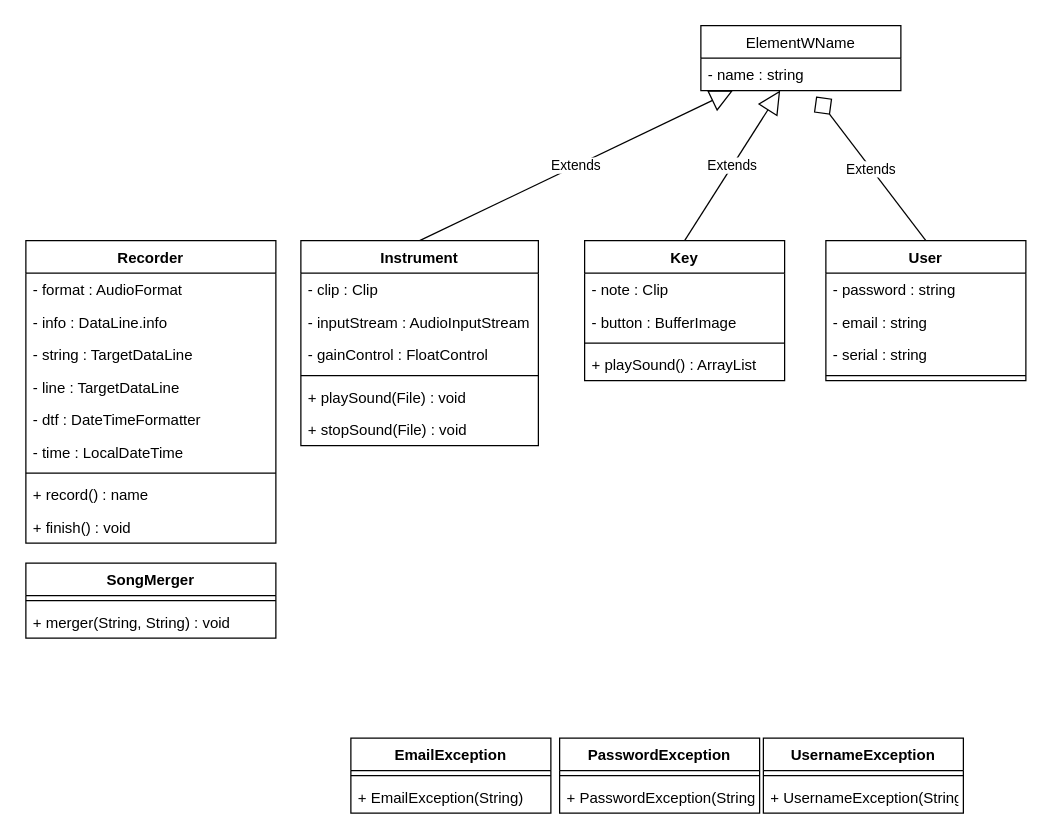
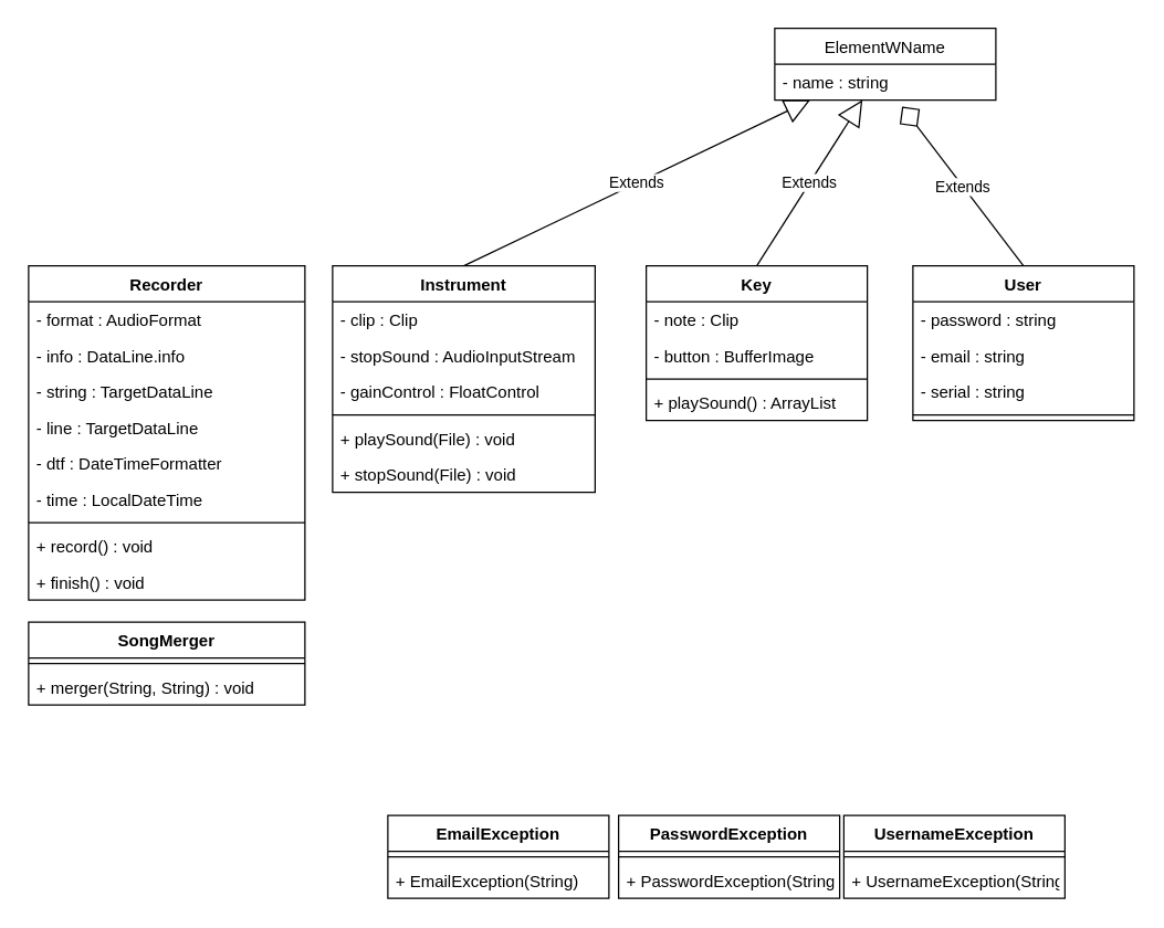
  <mxCell id="0" />
  <mxCell id="1" parent="0" />
  <mxCell id="2" value="ElementWName" style="swimlane;fontStyle=0;childLayout=stackLayout;horizontal=1;startSize=26;fillColor=none;horizontalStack=0;resizeParent=1;resizeParentMax=0;resizeLast=0;collapsible=1;marginBottom=0;" parent="1" vertex="1"><mxGeometry x="560" y="20" width="160" height="52" as="geometry" /></mxCell>
  <mxCell id="3" value="- name : string" style="text;strokeColor=none;fillColor=none;align=left;verticalAlign=top;spacingLeft=4;spacingRight=4;overflow=hidden;rotatable=0;points=[[0,0.5],[1,0.5]];portConstraint=eastwest;" parent="2" vertex="1"><mxGeometry y="26" width="160" height="26" as="geometry" /></mxCell>
  <mxCell id="4" value="Extends" style="endArrow=block;endSize=16;endFill=0;html=1;rounded=0;exitX=0.5;exitY=0;exitDx=0;exitDy=0;" parent="1" source="16" target="2" edge="1"><mxGeometry width="160" relative="1" as="geometry"><mxPoint x="547.04" y="160.988" as="sourcePoint" /><mxPoint x="720" y="430" as="targetPoint" /></mxGeometry></mxCell>
  <mxCell id="5" value="Extends" style="endArrow=block;endSize=16;endFill=0;html=1;rounded=0;exitX=0.5;exitY=0;exitDx=0;exitDy=0;" parent="1" source="21" target="2" edge="1"><mxGeometry width="160" relative="1" as="geometry"><mxPoint x="352" y="158.024" as="sourcePoint" /><mxPoint x="510" y="370" as="targetPoint" /></mxGeometry></mxCell>
  <mxCell id="6" value="Recorder" style="swimlane;fontStyle=1;align=center;verticalAlign=top;childLayout=stackLayout;horizontal=1;startSize=26;horizontalStack=0;resizeParent=1;resizeParentMax=0;resizeLast=0;collapsible=1;marginBottom=0;" parent="1" vertex="1"><mxGeometry x="20" y="192" width="200" height="242" as="geometry" /></mxCell>
  <mxCell id="7" value="- format : AudioFormat" style="text;strokeColor=none;fillColor=none;align=left;verticalAlign=top;spacingLeft=4;spacingRight=4;overflow=hidden;rotatable=0;points=[[0,0.5],[1,0.5]];portConstraint=eastwest;" parent="6" vertex="1"><mxGeometry y="26" width="200" height="26" as="geometry" /></mxCell>
  <mxCell id="8" value="- info : DataLine.info" style="text;strokeColor=none;fillColor=none;align=left;verticalAlign=top;spacingLeft=4;spacingRight=4;overflow=hidden;rotatable=0;points=[[0,0.5],[1,0.5]];portConstraint=eastwest;" parent="6" vertex="1"><mxGeometry y="52" width="200" height="26" as="geometry" /></mxCell>
  <mxCell id="9" value="- string : TargetDataLine" style="text;strokeColor=none;fillColor=none;align=left;verticalAlign=top;spacingLeft=4;spacingRight=4;overflow=hidden;rotatable=0;points=[[0,0.5],[1,0.5]];portConstraint=eastwest;" vertex="1" parent="6"><mxGeometry y="78" width="200" height="26" as="geometry" /></mxCell>
  <mxCell id="10" value="- line : TargetDataLine" style="text;strokeColor=none;fillColor=none;align=left;verticalAlign=top;spacingLeft=4;spacingRight=4;overflow=hidden;rotatable=0;points=[[0,0.5],[1,0.5]];portConstraint=eastwest;" parent="6" vertex="1"><mxGeometry y="104" width="200" height="26" as="geometry" /></mxCell>
  <mxCell id="11" value="- dtf : DateTimeFormatter" style="text;strokeColor=none;fillColor=none;align=left;verticalAlign=top;spacingLeft=4;spacingRight=4;overflow=hidden;rotatable=0;points=[[0,0.5],[1,0.5]];portConstraint=eastwest;" vertex="1" parent="6"><mxGeometry y="130" width="200" height="26" as="geometry" /></mxCell>
  <mxCell id="12" value="- time : LocalDateTime" style="text;strokeColor=none;fillColor=none;align=left;verticalAlign=top;spacingLeft=4;spacingRight=4;overflow=hidden;rotatable=0;points=[[0,0.5],[1,0.5]];portConstraint=eastwest;" vertex="1" parent="6"><mxGeometry y="156" width="200" height="26" as="geometry" /></mxCell>
  <mxCell id="13" value="" style="line;strokeWidth=1;fillColor=none;align=left;verticalAlign=middle;spacingTop=-1;spacingLeft=3;spacingRight=3;rotatable=0;labelPosition=right;points=[];portConstraint=eastwest;" parent="6" vertex="1"><mxGeometry y="182" width="200" height="8" as="geometry" /></mxCell>
- <mxCell id="14" value="+ record() : name" style="text;strokeColor=none;fillColor=none;align=left;verticalAlign=top;spacingLeft=4;spacingRight=4;overflow=hidden;rotatable=0;points=[[0,0.5],[1,0.5]];portConstraint=eastwest;" parent="6" vertex="1"><mxGeometry y="190" width="200" height="26" as="geometry" /></mxCell>
+ <mxCell id="14" value="+ record() : void" style="text;strokeColor=none;fillColor=none;align=left;verticalAlign=top;spacingLeft=4;spacingRight=4;overflow=hidden;rotatable=0;points=[[0,0.5],[1,0.5]];portConstraint=eastwest;" parent="6" vertex="1"><mxGeometry y="190" width="200" height="26" as="geometry" /></mxCell>
  <mxCell id="15" value="+ finish() : void" style="text;strokeColor=none;fillColor=none;align=left;verticalAlign=top;spacingLeft=4;spacingRight=4;overflow=hidden;rotatable=0;points=[[0,0.5],[1,0.5]];portConstraint=eastwest;" parent="6" vertex="1"><mxGeometry y="216" width="200" height="26" as="geometry" /></mxCell>
  <mxCell id="16" value="Key" style="swimlane;fontStyle=1;align=center;verticalAlign=top;childLayout=stackLayout;horizontal=1;startSize=26;horizontalStack=0;resizeParent=1;resizeParentMax=0;resizeLast=0;collapsible=1;marginBottom=0;" parent="1" vertex="1"><mxGeometry x="467" y="192" width="160" height="112" as="geometry" /></mxCell>
  <mxCell id="17" value="- note : Clip" style="text;strokeColor=none;fillColor=none;align=left;verticalAlign=top;spacingLeft=4;spacingRight=4;overflow=hidden;rotatable=0;points=[[0,0.5],[1,0.5]];portConstraint=eastwest;" parent="16" vertex="1"><mxGeometry y="26" width="160" height="26" as="geometry" /></mxCell>
  <mxCell id="18" value="- button : BufferImage" style="text;strokeColor=none;fillColor=none;align=left;verticalAlign=top;spacingLeft=4;spacingRight=4;overflow=hidden;rotatable=0;points=[[0,0.5],[1,0.5]];portConstraint=eastwest;" parent="16" vertex="1"><mxGeometry y="52" width="160" height="26" as="geometry" /></mxCell>
  <mxCell id="19" value="" style="line;strokeWidth=1;fillColor=none;align=left;verticalAlign=middle;spacingTop=-1;spacingLeft=3;spacingRight=3;rotatable=0;labelPosition=right;points=[];portConstraint=eastwest;" parent="16" vertex="1"><mxGeometry y="78" width="160" height="8" as="geometry" /></mxCell>
  <mxCell id="20" value="+ playSound() : ArrayList" style="text;strokeColor=none;fillColor=none;align=left;verticalAlign=top;spacingLeft=4;spacingRight=4;overflow=hidden;rotatable=0;points=[[0,0.5],[1,0.5]];portConstraint=eastwest;" parent="16" vertex="1"><mxGeometry y="86" width="160" height="26" as="geometry" /></mxCell>
  <mxCell id="21" value="Instrument" style="swimlane;fontStyle=1;align=center;verticalAlign=top;childLayout=stackLayout;horizontal=1;startSize=26;horizontalStack=0;resizeParent=1;resizeParentMax=0;resizeLast=0;collapsible=1;marginBottom=0;" parent="1" vertex="1"><mxGeometry x="240" y="192" width="190" height="164" as="geometry" /></mxCell>
  <mxCell id="22" value="- clip : Clip" style="text;strokeColor=none;fillColor=none;align=left;verticalAlign=top;spacingLeft=4;spacingRight=4;overflow=hidden;rotatable=0;points=[[0,0.5],[1,0.5]];portConstraint=eastwest;" parent="21" vertex="1"><mxGeometry y="26" width="190" height="26" as="geometry" /></mxCell>
- <mxCell id="23" value="- inputStream : AudioInputStream" style="text;strokeColor=none;fillColor=none;align=left;verticalAlign=top;spacingLeft=4;spacingRight=4;overflow=hidden;rotatable=0;points=[[0,0.5],[1,0.5]];portConstraint=eastwest;" parent="21" vertex="1"><mxGeometry y="52" width="190" height="26" as="geometry" /></mxCell>
+ <mxCell id="23" value="- stopSound : AudioInputStream" style="text;strokeColor=none;fillColor=none;align=left;verticalAlign=top;spacingLeft=4;spacingRight=4;overflow=hidden;rotatable=0;points=[[0,0.5],[1,0.5]];portConstraint=eastwest;" parent="21" vertex="1"><mxGeometry y="52" width="190" height="26" as="geometry" /></mxCell>
  <mxCell id="24" value="- gainControl : FloatControl" style="text;strokeColor=none;fillColor=none;align=left;verticalAlign=top;spacingLeft=4;spacingRight=4;overflow=hidden;rotatable=0;points=[[0,0.5],[1,0.5]];portConstraint=eastwest;" parent="21" vertex="1"><mxGeometry y="78" width="190" height="26" as="geometry" /></mxCell>
  <mxCell id="25" value="" style="line;strokeWidth=1;fillColor=none;align=left;verticalAlign=middle;spacingTop=-1;spacingLeft=3;spacingRight=3;rotatable=0;labelPosition=right;points=[];portConstraint=eastwest;" parent="21" vertex="1"><mxGeometry y="104" width="190" height="8" as="geometry" /></mxCell>
  <mxCell id="26" value="+ playSound(File) : void" style="text;strokeColor=none;fillColor=none;align=left;verticalAlign=top;spacingLeft=4;spacingRight=4;overflow=hidden;rotatable=0;points=[[0,0.5],[1,0.5]];portConstraint=eastwest;" parent="21" vertex="1"><mxGeometry y="112" width="190" height="26" as="geometry" /></mxCell>
  <mxCell id="27" value="+ stopSound(File) : void" style="text;strokeColor=none;fillColor=none;align=left;verticalAlign=top;spacingLeft=4;spacingRight=4;overflow=hidden;rotatable=0;points=[[0,0.5],[1,0.5]];portConstraint=eastwest;" parent="21" vertex="1"><mxGeometry y="138" width="190" height="26" as="geometry" /></mxCell>
  <mxCell id="28" value="User" style="swimlane;fontStyle=1;align=center;verticalAlign=top;childLayout=stackLayout;horizontal=1;startSize=26;horizontalStack=0;resizeParent=1;resizeParentMax=0;resizeLast=0;collapsible=1;marginBottom=0;" parent="1" vertex="1"><mxGeometry x="660" y="192" width="160" height="112" as="geometry" /></mxCell>
  <mxCell id="29" value="- password : string" style="text;strokeColor=none;fillColor=none;align=left;verticalAlign=top;spacingLeft=4;spacingRight=4;overflow=hidden;rotatable=0;points=[[0,0.5],[1,0.5]];portConstraint=eastwest;" parent="28" vertex="1"><mxGeometry y="26" width="160" height="26" as="geometry" /></mxCell>
  <mxCell id="30" value="- email : string" style="text;strokeColor=none;fillColor=none;align=left;verticalAlign=top;spacingLeft=4;spacingRight=4;overflow=hidden;rotatable=0;points=[[0,0.5],[1,0.5]];portConstraint=eastwest;" parent="28" vertex="1"><mxGeometry y="52" width="160" height="26" as="geometry" /></mxCell>
  <mxCell id="31" value="- serial : string" style="text;strokeColor=none;fillColor=none;align=left;verticalAlign=top;spacingLeft=4;spacingRight=4;overflow=hidden;rotatable=0;points=[[0,0.5],[1,0.5]];portConstraint=eastwest;" parent="28" vertex="1"><mxGeometry y="78" width="160" height="26" as="geometry" /></mxCell>
  <mxCell id="32" value="" style="line;strokeWidth=1;fillColor=none;align=left;verticalAlign=middle;spacingTop=-1;spacingLeft=3;spacingRight=3;rotatable=0;labelPosition=right;points=[];portConstraint=eastwest;" parent="28" vertex="1"><mxGeometry y="104" width="160" height="8" as="geometry" /></mxCell>
  <mxCell id="33" value="Extends" style="endArrow=diamond;endSize=16;endFill=0;html=1;rounded=0;exitX=0.5;exitY=0;exitDx=0;exitDy=0;entryX=0.576;entryY=1.179;entryDx=0;entryDy=0;entryPerimeter=0;" parent="1" source="28" target="3" edge="1"><mxGeometry width="160" relative="1" as="geometry"><mxPoint x="557" y="202" as="sourcePoint" /><mxPoint x="633.438" y="82" as="targetPoint" /></mxGeometry></mxCell>
  <mxCell id="34" value="SongMerger" style="swimlane;fontStyle=1;align=center;verticalAlign=top;childLayout=stackLayout;horizontal=1;startSize=26;horizontalStack=0;resizeParent=1;resizeParentMax=0;resizeLast=0;collapsible=1;marginBottom=0;" parent="1" vertex="1"><mxGeometry x="20" y="450" width="200" height="60" as="geometry" /></mxCell>
  <mxCell id="35" value="" style="line;strokeWidth=1;fillColor=none;align=left;verticalAlign=middle;spacingTop=-1;spacingLeft=3;spacingRight=3;rotatable=0;labelPosition=right;points=[];portConstraint=eastwest;" parent="34" vertex="1"><mxGeometry y="26" width="200" height="8" as="geometry" /></mxCell>
  <mxCell id="36" value="+ merger(String, String) : void" style="text;strokeColor=none;fillColor=none;align=left;verticalAlign=top;spacingLeft=4;spacingRight=4;overflow=hidden;rotatable=0;points=[[0,0.5],[1,0.5]];portConstraint=eastwest;" parent="34" vertex="1"><mxGeometry y="34" width="200" height="26" as="geometry" /></mxCell>
  <mxCell id="37" value="UsernameException" style="swimlane;fontStyle=1;align=center;verticalAlign=top;childLayout=stackLayout;horizontal=1;startSize=26;horizontalStack=0;resizeParent=1;resizeParentMax=0;resizeLast=0;collapsible=1;marginBottom=0;" parent="1" vertex="1"><mxGeometry x="610" y="590" width="160" height="60" as="geometry" /></mxCell>
  <mxCell id="38" value="" style="line;strokeWidth=1;fillColor=none;align=left;verticalAlign=middle;spacingTop=-1;spacingLeft=3;spacingRight=3;rotatable=0;labelPosition=right;points=[];portConstraint=eastwest;" parent="37" vertex="1"><mxGeometry y="26" width="160" height="8" as="geometry" /></mxCell>
  <mxCell id="39" value="+ UsernameException(String)" style="text;strokeColor=none;fillColor=none;align=left;verticalAlign=top;spacingLeft=4;spacingRight=4;overflow=hidden;rotatable=0;points=[[0,0.5],[1,0.5]];portConstraint=eastwest;" parent="37" vertex="1"><mxGeometry y="34" width="160" height="26" as="geometry" /></mxCell>
  <mxCell id="40" value="PasswordException" style="swimlane;fontStyle=1;align=center;verticalAlign=top;childLayout=stackLayout;horizontal=1;startSize=26;horizontalStack=0;resizeParent=1;resizeParentMax=0;resizeLast=0;collapsible=1;marginBottom=0;" parent="1" vertex="1"><mxGeometry x="447" y="590" width="160" height="60" as="geometry" /></mxCell>
  <mxCell id="41" value="" style="line;strokeWidth=1;fillColor=none;align=left;verticalAlign=middle;spacingTop=-1;spacingLeft=3;spacingRight=3;rotatable=0;labelPosition=right;points=[];portConstraint=eastwest;" parent="40" vertex="1"><mxGeometry y="26" width="160" height="8" as="geometry" /></mxCell>
  <mxCell id="42" value="+ PasswordException(String)" style="text;strokeColor=none;fillColor=none;align=left;verticalAlign=top;spacingLeft=4;spacingRight=4;overflow=hidden;rotatable=0;points=[[0,0.5],[1,0.5]];portConstraint=eastwest;" parent="40" vertex="1"><mxGeometry y="34" width="160" height="26" as="geometry" /></mxCell>
  <mxCell id="43" value="EmailException" style="swimlane;fontStyle=1;align=center;verticalAlign=top;childLayout=stackLayout;horizontal=1;startSize=26;horizontalStack=0;resizeParent=1;resizeParentMax=0;resizeLast=0;collapsible=1;marginBottom=0;" parent="1" vertex="1"><mxGeometry x="280" y="590" width="160" height="60" as="geometry" /></mxCell>
  <mxCell id="44" value="" style="line;strokeWidth=1;fillColor=none;align=left;verticalAlign=middle;spacingTop=-1;spacingLeft=3;spacingRight=3;rotatable=0;labelPosition=right;points=[];portConstraint=eastwest;" parent="43" vertex="1"><mxGeometry y="26" width="160" height="8" as="geometry" /></mxCell>
  <mxCell id="45" value="+ EmailException(String)" style="text;strokeColor=none;fillColor=none;align=left;verticalAlign=top;spacingLeft=4;spacingRight=4;overflow=hidden;rotatable=0;points=[[0,0.5],[1,0.5]];portConstraint=eastwest;" parent="43" vertex="1"><mxGeometry y="34" width="160" height="26" as="geometry" /></mxCell>
